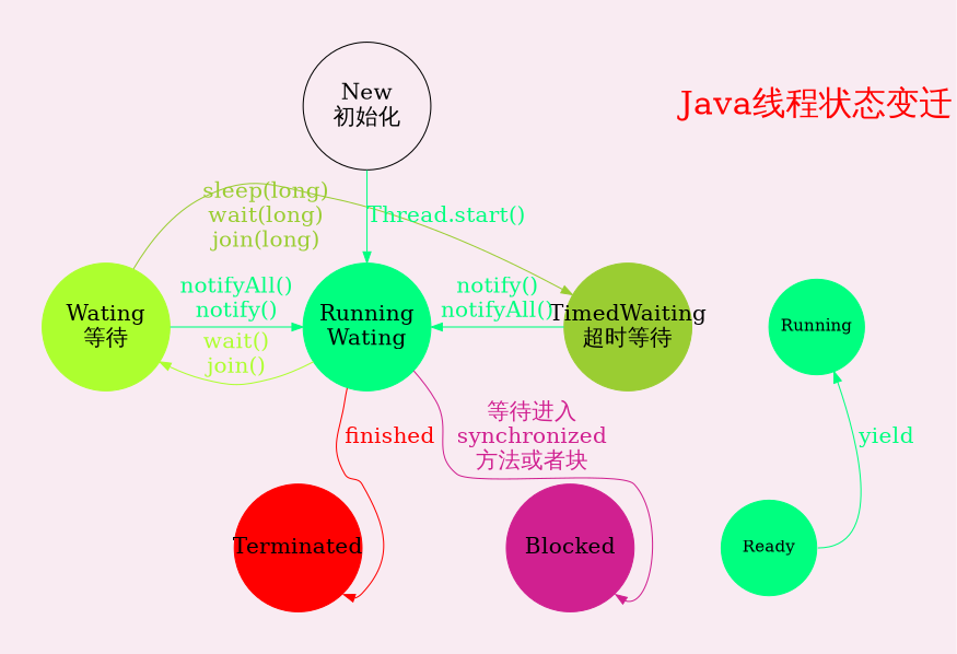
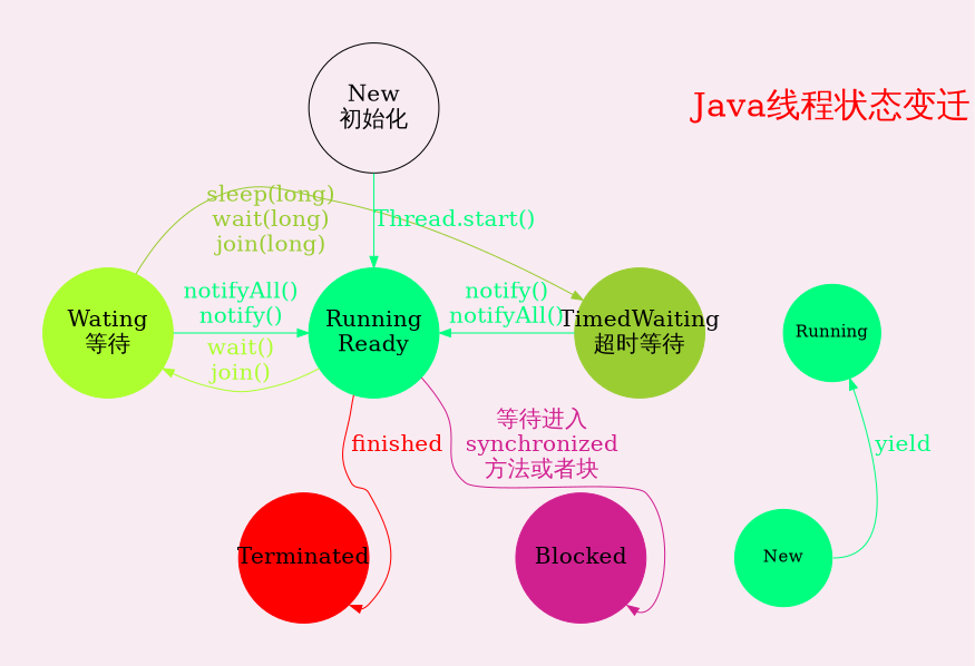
  digraph {
    bgcolor="#f9ebf2"
    node [color=springgreen fixedsize=true fontsize=20 shape=circle style=filled]
    edge [color=springgreen fontcolor=springgreen fontsize=20]
-   n1 [label="Running\nWating" width=1.6]
+   n1 [label="Running\nReady" width=1.6]
    n2 [color=greenyellow label="Wating\n等待" width=1.6]
    n3 [color=yellowgreen label="TimedWaiting\n超时等待" width=1.6]
    n4 [color=violetred label=Blocked width=1.6]
    n5 [color=red label=Terminated width=1.6]
    n6 [fontcolor=red fontsize=30 label="Java线程状态变迁" shape=plaintext width=1.6 color="" style=""]
    n7 [fontsize=15 height=.5 label=Running width=1.2]
-   n8 [fontsize=15 height=0.5 label=Ready width=1.2]
+   n8 [fontsize=15 height=0.5 label=New width=1.2]
    n9 [label="New\n初始化" width=1.6 color="" style=""]
    subgraph sub_1 {
      nodesep=1.5
      ranksep=1.5
      style=invis
      n6
      n7
      n8
      n9
      subgraph sub_2 {
        nodesep=1.5
        rank=same
        ranksep=1.5
        style=invis
        n1
        n2
        n3
      }
      subgraph sub_3 {
        nodesep=1.5
        rank=same
        ranksep=1.5
        style=invis
        n4
        n5
      }
    }
    n1 -> n3 [dir=back label="notify()\nnotifyAll()"]
    n1 -> n4 [color=violetred fontcolor=violetred headport=se label="等待进入\nsynchronized\n方法或者块"]
    n1 -> n5 [color=red fontcolor=red headport=se label=finished]
    n2 -> n1 [label="notifyAll()\nnotify()"]
    n2 -> n1 [color=greenyellow dir=back fontcolor=greenyellow label="wait()\njoin()"]
    n2 -> n3 [color=yellowgreen fontcolor=yellowgreen label="sleep(long)\nwait(long)\njoin(long)"]
    n3 -> n4 [style=invis color="" fontcolor=""]
    n6 -> n7 [style=invis color="" fontcolor=""]
    n7 -> n8 [dir=back headport=e label=yield]
    n9 -> n1 [label="Thread.start()"]
  }
